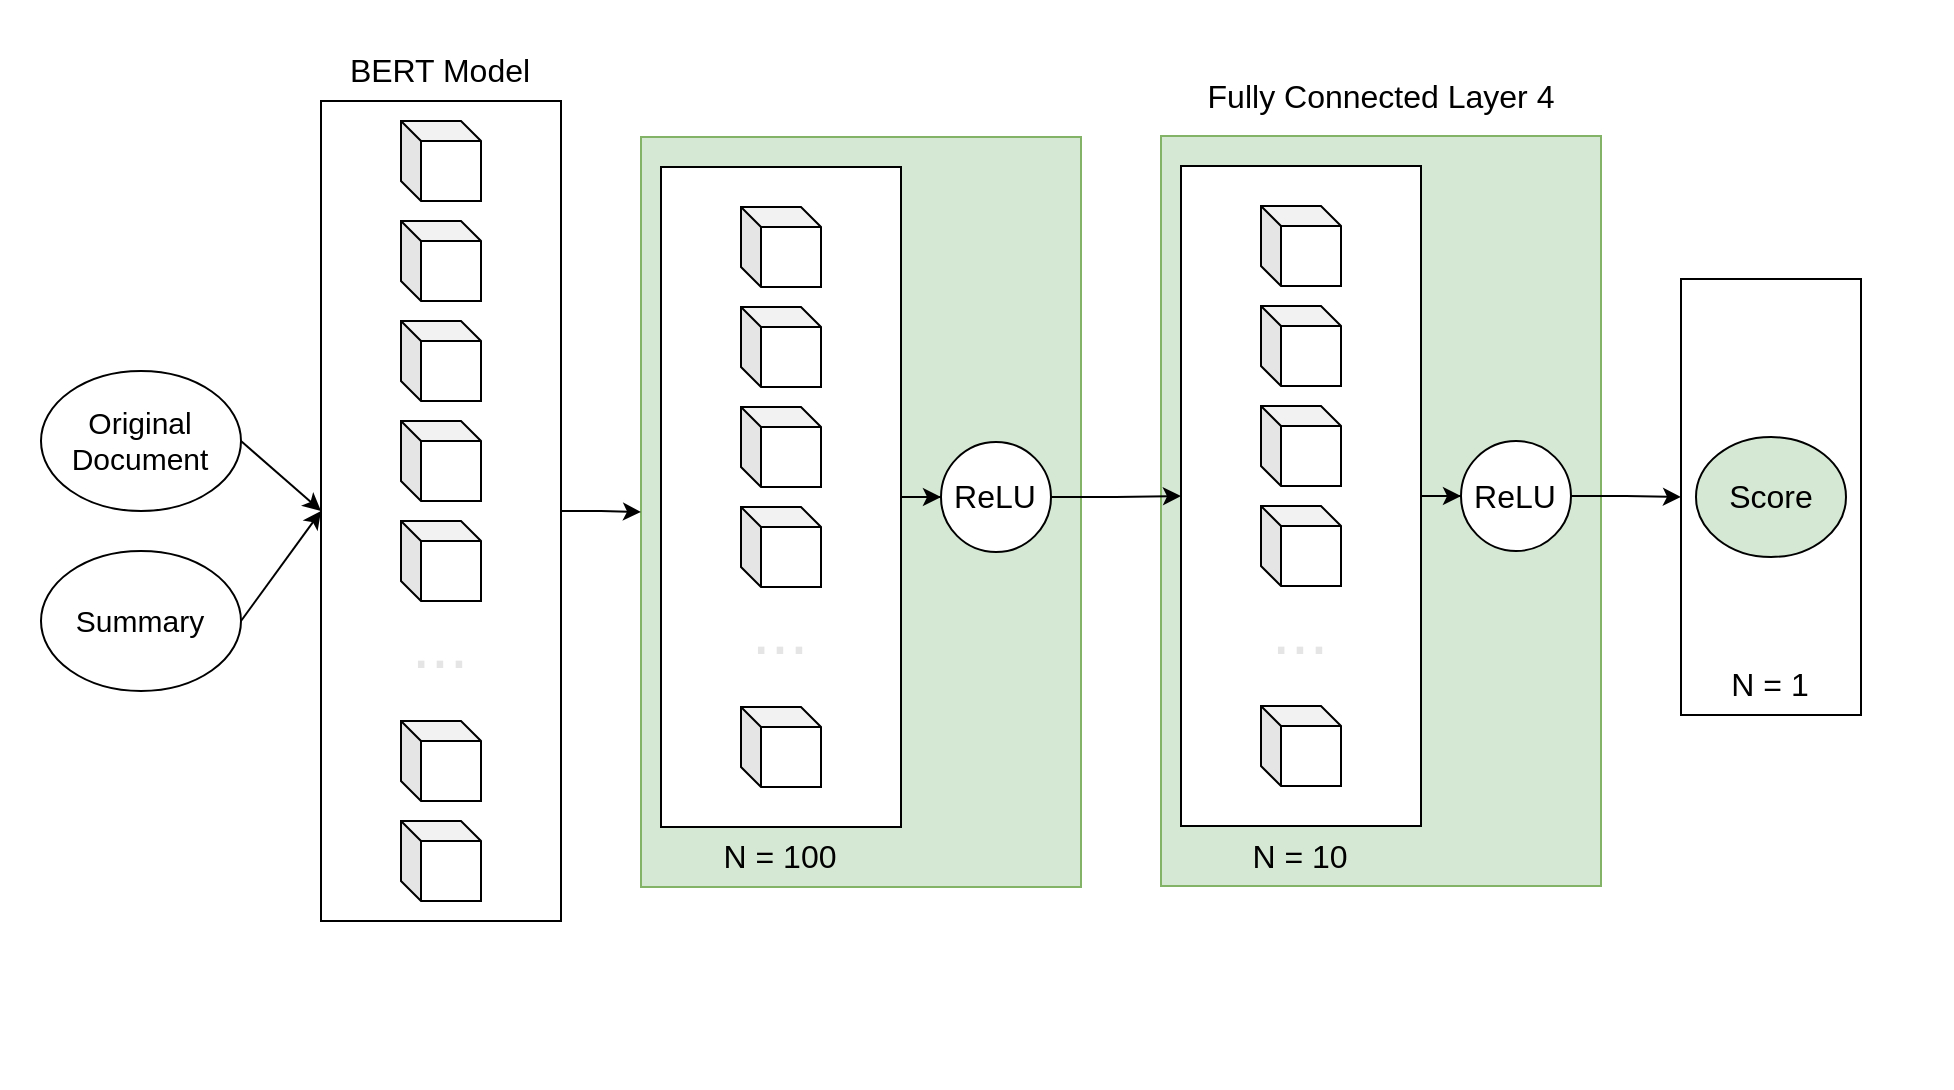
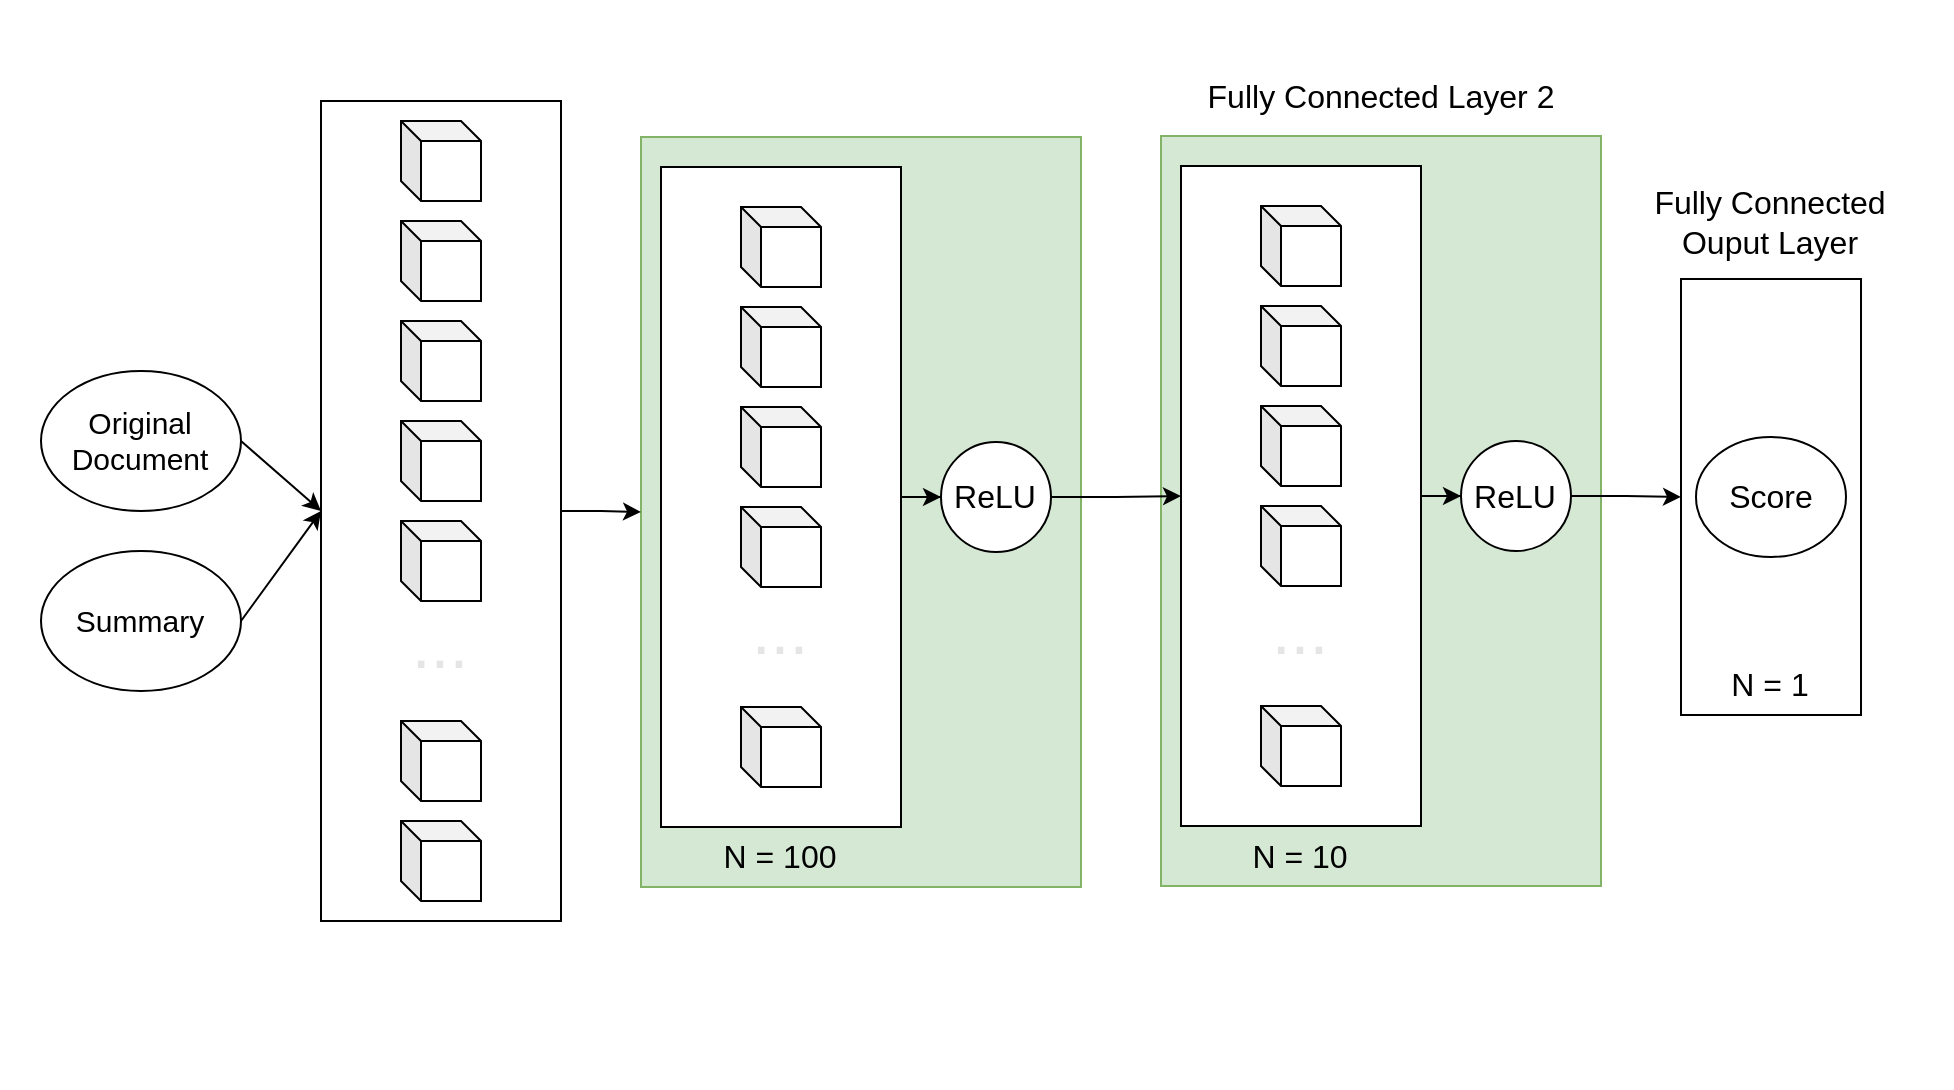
  <mxCell id="0" />
  <mxCell id="1" parent="0" />
  <mxCell id="2" style="rounded=0;orthogonalLoop=1;jettySize=auto;html=1;entryX=0;entryY=0.5;entryDx=0;entryDy=0;endArrow=classic;endFill=1;exitX=1;exitY=0.5;exitDx=0;exitDy=0;" parent="1" source="3" target="5" edge="1"><mxGeometry relative="1" as="geometry"><mxPoint x="130.002" y="233.208" as="sourcePoint" /><mxPoint x="176.04" y="255" as="targetPoint" /></mxGeometry></mxCell>
  <mxCell id="3" value="&lt;font style=&quot;font-size: 15px;&quot;&gt;Summary&lt;/font&gt;" style="ellipse;whiteSpace=wrap;html=1;" parent="1" vertex="1"><mxGeometry x="20" y="275" width="100" height="70" as="geometry" /></mxCell>
  <mxCell id="4" value="" style="group" parent="1" vertex="1" connectable="0"><mxGeometry x="150" y="20" width="140" height="440" as="geometry" /></mxCell>
  <mxCell id="5" value="" style="rounded=0;whiteSpace=wrap;html=1;" parent="4" vertex="1"><mxGeometry x="10" y="30" width="120" height="410" as="geometry" /></mxCell>
  <mxCell id="6" value="" style="shape=cube;whiteSpace=wrap;html=1;boundedLbl=1;backgroundOutline=1;darkOpacity=0.05;darkOpacity2=0.1;size=10;" parent="4" vertex="1"><mxGeometry x="50" y="40" width="40" height="40" as="geometry" /></mxCell>
  <mxCell id="7" value="" style="shape=cube;whiteSpace=wrap;html=1;boundedLbl=1;backgroundOutline=1;darkOpacity=0.05;darkOpacity2=0.1;size=10;" parent="4" vertex="1"><mxGeometry x="50" y="90" width="40" height="40" as="geometry" /></mxCell>
  <mxCell id="8" value="" style="shape=cube;whiteSpace=wrap;html=1;boundedLbl=1;backgroundOutline=1;darkOpacity=0.05;darkOpacity2=0.1;size=10;" parent="4" vertex="1"><mxGeometry x="50" y="140" width="40" height="40" as="geometry" /></mxCell>
  <mxCell id="9" value="" style="shape=cube;whiteSpace=wrap;html=1;boundedLbl=1;backgroundOutline=1;darkOpacity=0.05;darkOpacity2=0.1;size=10;" parent="4" vertex="1"><mxGeometry x="50" y="190" width="40" height="40" as="geometry" /></mxCell>
  <mxCell id="10" value="" style="shape=cube;whiteSpace=wrap;html=1;boundedLbl=1;backgroundOutline=1;darkOpacity=0.05;darkOpacity2=0.1;size=10;" parent="4" vertex="1"><mxGeometry x="50" y="240" width="40" height="40" as="geometry" /></mxCell>
  <mxCell id="11" value="" style="shape=cube;whiteSpace=wrap;html=1;boundedLbl=1;backgroundOutline=1;darkOpacity=0.05;darkOpacity2=0.1;size=10;" parent="4" vertex="1"><mxGeometry x="50" y="340" width="40" height="40" as="geometry" /></mxCell>
  <mxCell id="12" value="" style="shape=cube;whiteSpace=wrap;html=1;boundedLbl=1;backgroundOutline=1;darkOpacity=0.05;darkOpacity2=0.1;size=10;" parent="4" vertex="1"><mxGeometry x="50" y="390" width="40" height="40" as="geometry" /></mxCell>
- <mxCell id="13" value="&lt;font style=&quot;font-size: 16px;&quot;&gt;BERT Model&lt;/font&gt;" style="text;html=1;strokeColor=none;fillColor=none;align=center;verticalAlign=middle;whiteSpace=wrap;rounded=0;fontSize=14;" parent="4" vertex="1"><mxGeometry width="140" height="30" as="geometry" /></mxCell>
  <mxCell id="14" value="..." style="text;html=1;strokeColor=none;fillColor=none;align=center;verticalAlign=bottom;whiteSpace=wrap;rounded=0;fontSize=34;fontColor=#e5e5e5;labelPosition=center;verticalLabelPosition=middle;" parent="4" vertex="1"><mxGeometry x="40" y="295" width="60" height="30" as="geometry" /></mxCell>
  <mxCell id="15" value="" style="group" parent="1" vertex="1" connectable="0"><mxGeometry x="340" y="33" width="262" height="490" as="geometry" /></mxCell>
  <mxCell id="16" value="" style="rounded=0;whiteSpace=wrap;html=1;fillColor=#d5e8d4;strokeColor=#82b366;" parent="15" vertex="1"><mxGeometry x="-20" y="35" width="220" height="375" as="geometry" /></mxCell>
  <mxCell id="17" value="" style="rounded=0;whiteSpace=wrap;html=1;" parent="15" vertex="1"><mxGeometry x="-10" y="50" width="120" height="330" as="geometry" /></mxCell>
  <mxCell id="18" value="" style="shape=cube;whiteSpace=wrap;html=1;boundedLbl=1;backgroundOutline=1;darkOpacity=0.05;darkOpacity2=0.1;size=10;" parent="15" vertex="1"><mxGeometry x="30" y="70" width="40" height="40" as="geometry" /></mxCell>
  <mxCell id="19" value="" style="shape=cube;whiteSpace=wrap;html=1;boundedLbl=1;backgroundOutline=1;darkOpacity=0.05;darkOpacity2=0.1;size=10;" parent="15" vertex="1"><mxGeometry x="30" y="120" width="40" height="40" as="geometry" /></mxCell>
  <mxCell id="20" value="" style="shape=cube;whiteSpace=wrap;html=1;boundedLbl=1;backgroundOutline=1;darkOpacity=0.05;darkOpacity2=0.1;size=10;" parent="15" vertex="1"><mxGeometry x="30" y="170" width="40" height="40" as="geometry" /></mxCell>
  <mxCell id="21" value="" style="shape=cube;whiteSpace=wrap;html=1;boundedLbl=1;backgroundOutline=1;darkOpacity=0.05;darkOpacity2=0.1;size=10;" parent="15" vertex="1"><mxGeometry x="30" y="220" width="40" height="40" as="geometry" /></mxCell>
  <mxCell id="22" value="" style="shape=cube;whiteSpace=wrap;html=1;boundedLbl=1;backgroundOutline=1;darkOpacity=0.05;darkOpacity2=0.1;size=10;" parent="15" vertex="1"><mxGeometry x="30" y="320" width="40" height="40" as="geometry" /></mxCell>
  <mxCell id="23" value="..." style="text;html=1;strokeColor=none;fillColor=none;align=center;verticalAlign=bottom;whiteSpace=wrap;rounded=0;fontSize=34;fontColor=#e5e5e5;labelPosition=center;verticalLabelPosition=middle;" parent="15" vertex="1"><mxGeometry x="20" y="275" width="60" height="30" as="geometry" /></mxCell>
  <mxCell id="24" value="&lt;font style=&quot;font-size: 16px;&quot;&gt;N = 100&lt;/font&gt;" style="text;html=1;strokeColor=none;fillColor=none;align=center;verticalAlign=middle;whiteSpace=wrap;rounded=0;" parent="15" vertex="1"><mxGeometry x="-20" y="380" width="140" height="30" as="geometry" /></mxCell>
  <mxCell id="25" value="&lt;font style=&quot;font-size: 16px;&quot;&gt;ReLU&lt;/font&gt;" style="ellipse;whiteSpace=wrap;html=1;aspect=fixed;" parent="15" vertex="1"><mxGeometry x="130" y="187.5" width="55" height="55" as="geometry" /></mxCell>
  <mxCell id="26" style="edgeStyle=orthogonalEdgeStyle;rounded=0;orthogonalLoop=1;jettySize=auto;html=1;" parent="15" source="17" target="25" edge="1"><mxGeometry relative="1" as="geometry" /></mxCell>
  <mxCell id="27" value="" style="rounded=0;whiteSpace=wrap;html=1;" parent="1" vertex="1"><mxGeometry x="840" y="139" width="90" height="218" as="geometry" /></mxCell>
+ <mxCell id="28" value="&lt;font style=&quot;font-size: 16px;&quot;&gt;Fully Connected Ouput Layer&lt;/font&gt;" style="text;html=1;strokeColor=none;fillColor=none;align=center;verticalAlign=middle;whiteSpace=wrap;rounded=0;fontSize=14;" parent="1" vertex="1"><mxGeometry x="815" y="95.5" width="140" height="30" as="geometry" /></mxCell>
  <mxCell id="29" value="" style="rounded=0;whiteSpace=wrap;html=1;fillColor=#d5e8d4;strokeColor=#82b366;" parent="1" vertex="1"><mxGeometry x="580" y="67.5" width="220" height="375" as="geometry" /></mxCell>
  <mxCell id="30" value="" style="rounded=0;whiteSpace=wrap;html=1;" parent="1" vertex="1"><mxGeometry x="590" y="82.5" width="120" height="330" as="geometry" /></mxCell>
- <mxCell id="31" value="&lt;font style=&quot;font-size: 16px;&quot;&gt;Fully Connected Layer 4&lt;/font&gt;" style="text;html=1;strokeColor=none;fillColor=none;align=center;verticalAlign=middle;whiteSpace=wrap;rounded=0;fontSize=14;" parent="1" vertex="1"><mxGeometry x="600.5" y="33" width="179" height="30" as="geometry" /></mxCell>
+ <mxCell id="31" value="&lt;font style=&quot;font-size: 16px;&quot;&gt;Fully Connected Layer 2&lt;/font&gt;" style="text;html=1;strokeColor=none;fillColor=none;align=center;verticalAlign=middle;whiteSpace=wrap;rounded=0;fontSize=14;" parent="1" vertex="1"><mxGeometry x="600.5" y="33" width="179" height="30" as="geometry" /></mxCell>
  <mxCell id="32" value="" style="shape=cube;whiteSpace=wrap;html=1;boundedLbl=1;backgroundOutline=1;darkOpacity=0.05;darkOpacity2=0.1;size=10;" parent="1" vertex="1"><mxGeometry x="630" y="102.5" width="40" height="40" as="geometry" /></mxCell>
  <mxCell id="33" value="" style="shape=cube;whiteSpace=wrap;html=1;boundedLbl=1;backgroundOutline=1;darkOpacity=0.05;darkOpacity2=0.1;size=10;" parent="1" vertex="1"><mxGeometry x="630" y="152.5" width="40" height="40" as="geometry" /></mxCell>
  <mxCell id="34" value="" style="shape=cube;whiteSpace=wrap;html=1;boundedLbl=1;backgroundOutline=1;darkOpacity=0.05;darkOpacity2=0.1;size=10;" parent="1" vertex="1"><mxGeometry x="630" y="202.5" width="40" height="40" as="geometry" /></mxCell>
  <mxCell id="35" value="" style="shape=cube;whiteSpace=wrap;html=1;boundedLbl=1;backgroundOutline=1;darkOpacity=0.05;darkOpacity2=0.1;size=10;" parent="1" vertex="1"><mxGeometry x="630" y="252.5" width="40" height="40" as="geometry" /></mxCell>
  <mxCell id="36" value="" style="shape=cube;whiteSpace=wrap;html=1;boundedLbl=1;backgroundOutline=1;darkOpacity=0.05;darkOpacity2=0.1;size=10;" parent="1" vertex="1"><mxGeometry x="630" y="352.5" width="40" height="40" as="geometry" /></mxCell>
  <mxCell id="37" value="..." style="text;html=1;strokeColor=none;fillColor=none;align=center;verticalAlign=bottom;whiteSpace=wrap;rounded=0;fontSize=34;fontColor=#e5e5e5;labelPosition=center;verticalLabelPosition=middle;" parent="1" vertex="1"><mxGeometry x="620" y="307.5" width="60" height="30" as="geometry" /></mxCell>
  <mxCell id="38" value="&lt;font style=&quot;font-size: 16px;&quot;&gt;N = 10&lt;/font&gt;" style="text;html=1;strokeColor=none;fillColor=none;align=center;verticalAlign=middle;whiteSpace=wrap;rounded=0;" parent="1" vertex="1"><mxGeometry x="580" y="412.5" width="140" height="30" as="geometry" /></mxCell>
  <mxCell id="39" style="edgeStyle=orthogonalEdgeStyle;rounded=0;orthogonalLoop=1;jettySize=auto;html=1;exitX=1;exitY=0.5;exitDx=0;exitDy=0;entryX=0;entryY=0.5;entryDx=0;entryDy=0;" parent="1" source="40" target="27" edge="1"><mxGeometry relative="1" as="geometry" /></mxCell>
  <mxCell id="40" value="&lt;font style=&quot;font-size: 16px;&quot;&gt;ReLU&lt;/font&gt;" style="ellipse;whiteSpace=wrap;html=1;aspect=fixed;" parent="1" vertex="1"><mxGeometry x="730" y="220" width="55" height="55" as="geometry" /></mxCell>
  <mxCell id="41" style="edgeStyle=orthogonalEdgeStyle;rounded=0;orthogonalLoop=1;jettySize=auto;html=1;" parent="1" source="30" target="40" edge="1"><mxGeometry relative="1" as="geometry" /></mxCell>
  <mxCell id="42" style="edgeStyle=orthogonalEdgeStyle;rounded=0;orthogonalLoop=1;jettySize=auto;html=1;entryX=0;entryY=0.5;entryDx=0;entryDy=0;" parent="1" source="25" target="30" edge="1"><mxGeometry relative="1" as="geometry" /></mxCell>
- <mxCell id="43" value="&lt;font style=&quot;font-size: 16px;&quot;&gt;Score&lt;/font&gt;" style="ellipse;whiteSpace=wrap;html=1;fillColor=#d5e8d4;" parent="1" vertex="1"><mxGeometry x="847.5" y="218" width="75" height="60" as="geometry" /></mxCell>
+ <mxCell id="43" value="&lt;font style=&quot;font-size: 16px;&quot;&gt;Score&lt;/font&gt;" style="ellipse;whiteSpace=wrap;html=1;" parent="1" vertex="1"><mxGeometry x="847.5" y="218" width="75" height="60" as="geometry" /></mxCell>
  <mxCell id="44" style="edgeStyle=orthogonalEdgeStyle;rounded=0;orthogonalLoop=1;jettySize=auto;html=1;exitX=1;exitY=0.5;exitDx=0;exitDy=0;entryX=0;entryY=0.5;entryDx=0;entryDy=0;" edge="1" parent="1" source="5" target="16"><mxGeometry relative="1" as="geometry" /></mxCell>
  <mxCell id="45" style="rounded=0;orthogonalLoop=1;jettySize=auto;html=1;exitX=1;exitY=0.5;exitDx=0;exitDy=0;entryX=0;entryY=0.5;entryDx=0;entryDy=0;" edge="1" parent="1" source="46" target="5"><mxGeometry relative="1" as="geometry" /></mxCell>
  <mxCell id="46" value="&lt;font style=&quot;font-size: 15px;&quot;&gt;Original Document&lt;/font&gt;" style="ellipse;whiteSpace=wrap;html=1;" vertex="1" parent="1"><mxGeometry x="20" y="185" width="100" height="70" as="geometry" /></mxCell>
  <mxCell id="47" value="&lt;font style=&quot;font-size: 16px;&quot;&gt;N = 1&lt;/font&gt;" style="text;html=1;strokeColor=none;fillColor=none;align=center;verticalAlign=middle;whiteSpace=wrap;rounded=0;" vertex="1" parent="1"><mxGeometry x="815" y="327" width="140" height="30" as="geometry" /></mxCell>
